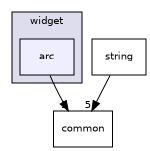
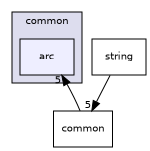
  digraph {
    compound=true
    node [fontname=Helvetica fontsize=10 shape=box]
    edge [headlabel=5 labeldistance=1.5 labelfontname=Helvetica labelfontsize=10]
    n1 [fillcolor="#eeeeff" label=arc pencolor=black style=filled]
    n2 [label=common]
    n3 [label=string]
    subgraph cluster_1 {
      bgcolor="#ddddee"
      fontname=Helvetica
      fontsize=10
-     label=widget
+     label=common
      pencolor=black
      n1
    }
-   n1 -> n2
+   n2 -> n1
    n3 -> n2
  }
